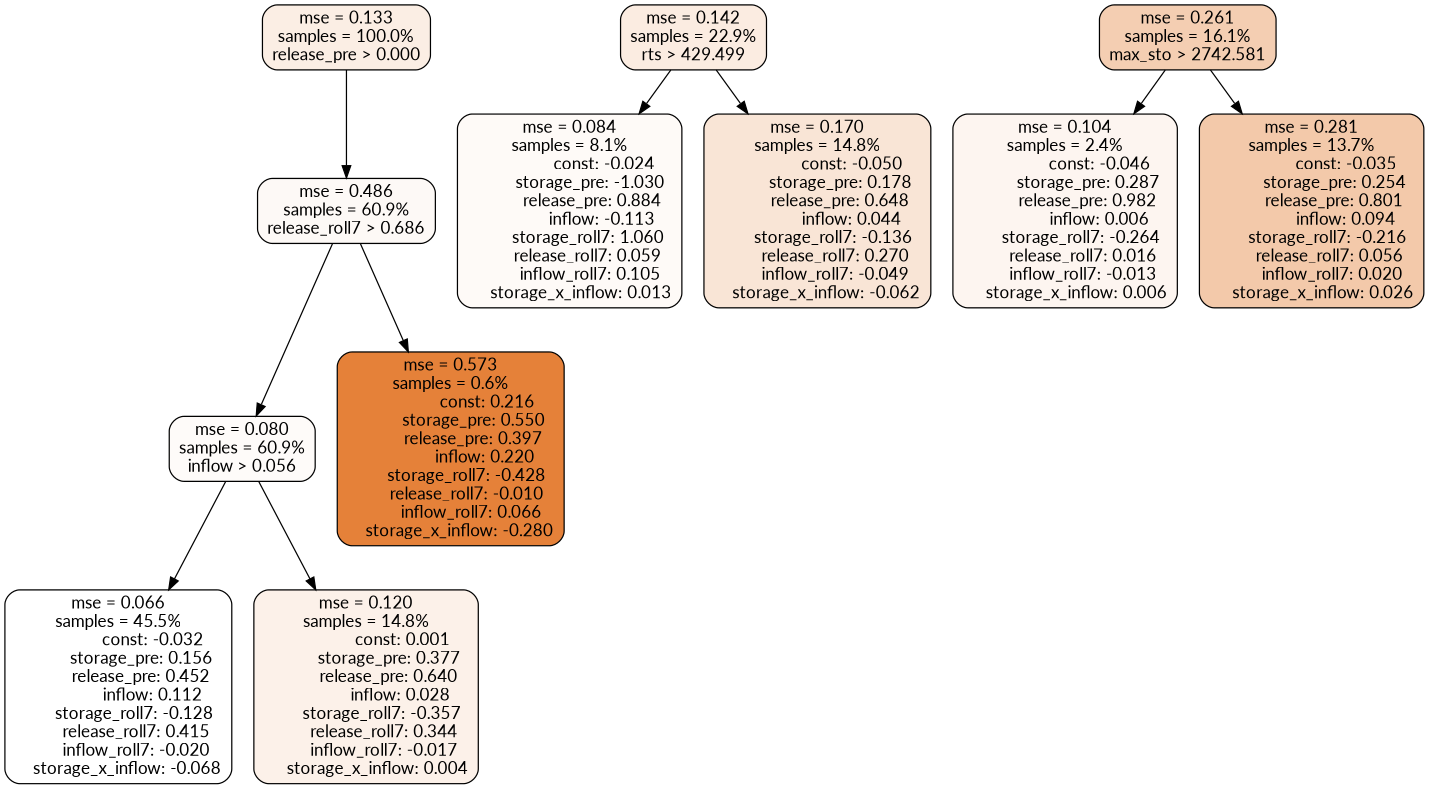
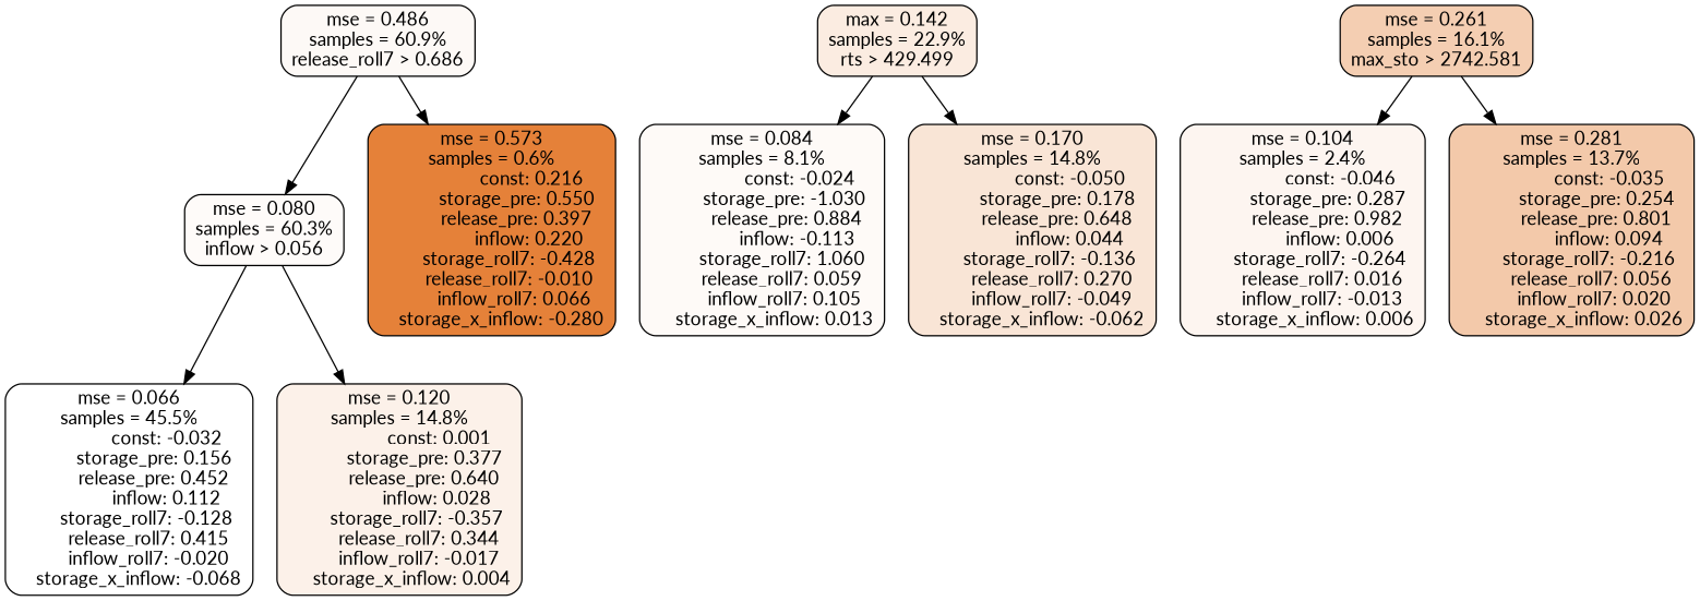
  digraph {
    fontname=Lato
    node [color=black fontname=Lato shape=rectangle style="filled, rounded"]
    edge [fontname=Lato]
-   n1 [fillcolor="#fbeee4" label="mse = 0.133\nsamples = 100.0%\nrelease_pre > 0.000"]
    n2 [fillcolor="#fdf9f6" label="mse = 0.486\nsamples = 60.9%\nrelease_roll7 > 0.686"]
-   n3 [fillcolor="#fefbf9" label="mse = 0.080\nsamples = 60.9%\ninflow > 0.056"]
+   n3 [fillcolor="#fefbf9" label="mse = 0.080\nsamples = 60.3%\ninflow > 0.056"]
    n4 [fillcolor="#e58139" label="mse = 0.573\nsamples = 0.6%\n                const: 0.216\n          storage_pre: 0.550\n          release_pre: 0.397\n               inflow: 0.220\n       storage_roll7: -0.428\n       release_roll7: -0.010\n         inflow_roll7: 0.066\n    storage_x_inflow: -0.280"]
    n5 [fillcolor="#ffffff" label="mse = 0.066\nsamples = 45.5%\n               const: -0.032\n          storage_pre: 0.156\n          release_pre: 0.452\n               inflow: 0.112\n       storage_roll7: -0.128\n        release_roll7: 0.415\n        inflow_roll7: -0.020\n    storage_x_inflow: -0.068"]
    n6 [fillcolor="#fcf1e9" label="mse = 0.120\nsamples = 14.8%\n                const: 0.001\n          storage_pre: 0.377\n          release_pre: 0.640\n               inflow: 0.028\n       storage_roll7: -0.357\n        release_roll7: 0.344\n        inflow_roll7: -0.017\n     storage_x_inflow: 0.004"]
-   n7 [fillcolor="#fbece1" label="mse = 0.142\nsamples = 22.9%\nrts > 429.499"]
+   n7 [fillcolor="#fbece1" label="max = 0.142\nsamples = 22.9%\nrts > 429.499"]
    n8 [fillcolor="#fefaf7" label="mse = 0.084\nsamples = 8.1%\n               const: -0.024\n         storage_pre: -1.030\n          release_pre: 0.884\n              inflow: -0.113\n        storage_roll7: 1.060\n        release_roll7: 0.059\n         inflow_roll7: 0.105\n     storage_x_inflow: 0.013"]
    n9 [fillcolor="#f9e5d6" label="mse = 0.170\nsamples = 14.8%\n               const: -0.050\n          storage_pre: 0.178\n          release_pre: 0.648\n               inflow: 0.044\n       storage_roll7: -0.136\n        release_roll7: 0.270\n        inflow_roll7: -0.049\n    storage_x_inflow: -0.062"]
    n10 [fillcolor="#f4ceb2" label="mse = 0.261\nsamples = 16.1%\nmax_sto > 2742.581"]
    n11 [fillcolor="#fdf5f0" label="mse = 0.104\nsamples = 2.4%\n               const: -0.046\n          storage_pre: 0.287\n          release_pre: 0.982\n               inflow: 0.006\n       storage_roll7: -0.264\n        release_roll7: 0.016\n        inflow_roll7: -0.013\n     storage_x_inflow: 0.006"]
    n12 [fillcolor="#f3c9aa" label="mse = 0.281\nsamples = 13.7%\n               const: -0.035\n          storage_pre: 0.254\n          release_pre: 0.801\n               inflow: 0.094\n       storage_roll7: -0.216\n        release_roll7: 0.056\n         inflow_roll7: 0.020\n     storage_x_inflow: 0.026"]
-   n1 -> n2
    n2 -> n3
    n2 -> n4
    n3 -> n5
    n3 -> n6
    n7 -> n8
    n7 -> n9
    n10 -> n11
    n10 -> n12
  }
